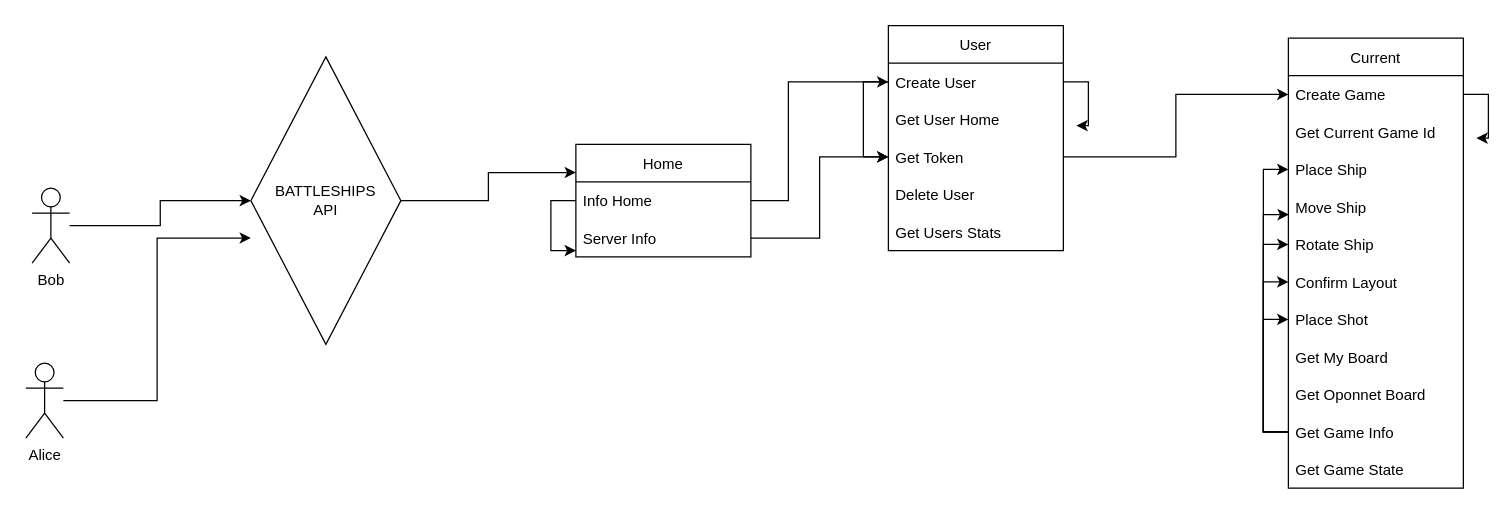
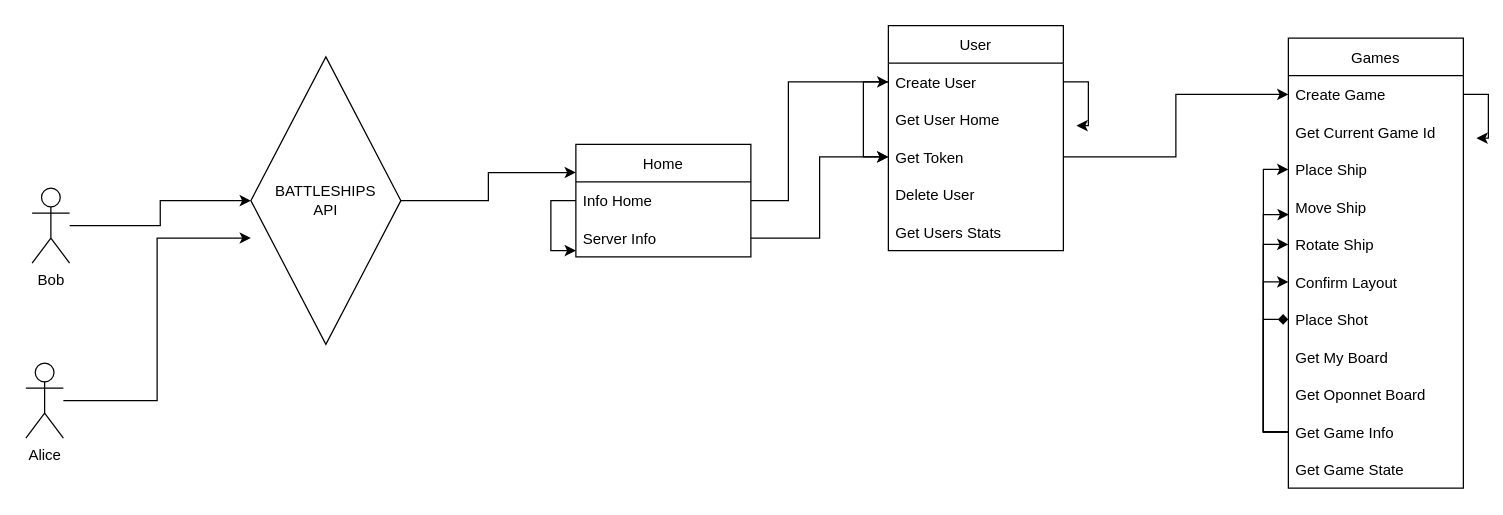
  <mxCell id="0" />
  <mxCell id="1" parent="0" />
  <mxCell id="2" style="edgeStyle=orthogonalEdgeStyle;rounded=0;orthogonalLoop=1;jettySize=auto;html=1;" edge="1" parent="1" source="3" target="5"><mxGeometry relative="1" as="geometry" /></mxCell>
  <mxCell id="3" value="Bob" style="shape=umlActor;verticalLabelPosition=bottom;verticalAlign=top;html=1;outlineConnect=0;" vertex="1" parent="1"><mxGeometry x="25" y="150" width="30" height="60" as="geometry" /></mxCell>
  <mxCell id="4" style="edgeStyle=orthogonalEdgeStyle;rounded=0;orthogonalLoop=1;jettySize=auto;html=1;entryX=0;entryY=0.25;entryDx=0;entryDy=0;" edge="1" parent="1" source="5" target="6"><mxGeometry relative="1" as="geometry" /></mxCell>
  <mxCell id="5" value="BATTLESHIPS &lt;br&gt;API" style="rhombus;whiteSpace=wrap;html=1;" vertex="1" parent="1"><mxGeometry x="200" y="45" width="120" height="230" as="geometry" /></mxCell>
  <mxCell id="6" value="Home" style="swimlane;fontStyle=0;childLayout=stackLayout;horizontal=1;startSize=30;horizontalStack=0;resizeParent=1;resizeParentMax=0;resizeLast=0;collapsible=1;marginBottom=0;" vertex="1" parent="1"><mxGeometry x="460" y="115" width="140" height="90" as="geometry" /></mxCell>
  <mxCell id="7" style="edgeStyle=orthogonalEdgeStyle;rounded=0;orthogonalLoop=1;jettySize=auto;html=1;entryX=0;entryY=0.833;entryDx=0;entryDy=0;entryPerimeter=0;" edge="1" parent="6" source="8" target="9"><mxGeometry relative="1" as="geometry" /></mxCell>
  <mxCell id="8" value="Info Home" style="text;strokeColor=none;fillColor=none;align=left;verticalAlign=middle;spacingLeft=4;spacingRight=4;overflow=hidden;points=[[0,0.5],[1,0.5]];portConstraint=eastwest;rotatable=0;" vertex="1" parent="6"><mxGeometry y="30" width="140" height="30" as="geometry" /></mxCell>
  <mxCell id="9" value="Server Info" style="text;strokeColor=none;fillColor=none;align=left;verticalAlign=middle;spacingLeft=4;spacingRight=4;overflow=hidden;points=[[0,0.5],[1,0.5]];portConstraint=eastwest;rotatable=0;" vertex="1" parent="6"><mxGeometry y="60" width="140" height="30" as="geometry" /></mxCell>
  <mxCell id="10" value="User" style="swimlane;fontStyle=0;childLayout=stackLayout;horizontal=1;startSize=30;horizontalStack=0;resizeParent=1;resizeParentMax=0;resizeLast=0;collapsible=1;marginBottom=0;" vertex="1" parent="1"><mxGeometry x="710" y="20" width="140" height="180" as="geometry" /></mxCell>
  <mxCell id="11" style="edgeStyle=orthogonalEdgeStyle;rounded=0;orthogonalLoop=1;jettySize=auto;html=1;entryX=0;entryY=0.5;entryDx=0;entryDy=0;" edge="1" parent="10" source="12" target="14"><mxGeometry relative="1" as="geometry" /></mxCell>
  <mxCell id="12" value="Create User" style="text;strokeColor=none;fillColor=none;align=left;verticalAlign=middle;spacingLeft=4;spacingRight=4;overflow=hidden;points=[[0,0.5],[1,0.5]];portConstraint=eastwest;rotatable=0;" vertex="1" parent="10"><mxGeometry y="30" width="140" height="30" as="geometry" /></mxCell>
  <mxCell id="13" value="Get User Home" style="text;strokeColor=none;fillColor=none;align=left;verticalAlign=middle;spacingLeft=4;spacingRight=4;overflow=hidden;points=[[0,0.5],[1,0.5]];portConstraint=eastwest;rotatable=0;" vertex="1" parent="10"><mxGeometry y="60" width="140" height="30" as="geometry" /></mxCell>
  <mxCell id="14" value="Get Token" style="text;strokeColor=none;fillColor=none;align=left;verticalAlign=middle;spacingLeft=4;spacingRight=4;overflow=hidden;points=[[0,0.5],[1,0.5]];portConstraint=eastwest;rotatable=0;" vertex="1" parent="10"><mxGeometry y="90" width="140" height="30" as="geometry" /></mxCell>
  <mxCell id="15" value="Delete User" style="text;strokeColor=none;fillColor=none;align=left;verticalAlign=middle;spacingLeft=4;spacingRight=4;overflow=hidden;points=[[0,0.5],[1,0.5]];portConstraint=eastwest;rotatable=0;" vertex="1" parent="10"><mxGeometry y="120" width="140" height="30" as="geometry" /></mxCell>
  <mxCell id="16" value="Get Users Stats" style="text;strokeColor=none;fillColor=none;align=left;verticalAlign=middle;spacingLeft=4;spacingRight=4;overflow=hidden;points=[[0,0.5],[1,0.5]];portConstraint=eastwest;rotatable=0;" vertex="1" parent="10"><mxGeometry y="150" width="140" height="30" as="geometry" /></mxCell>
- <mxCell id="17" value="Current" style="swimlane;fontStyle=0;childLayout=stackLayout;horizontal=1;startSize=30;horizontalStack=0;resizeParent=1;resizeParentMax=0;resizeLast=0;collapsible=1;marginBottom=0;" vertex="1" parent="1"><mxGeometry x="1030" y="30" width="140" height="360" as="geometry" /></mxCell>
+ <mxCell id="17" value="Games" style="swimlane;fontStyle=0;childLayout=stackLayout;horizontal=1;startSize=30;horizontalStack=0;resizeParent=1;resizeParentMax=0;resizeLast=0;collapsible=1;marginBottom=0;" vertex="1" parent="1"><mxGeometry x="1030" y="30" width="140" height="360" as="geometry" /></mxCell>
  <mxCell id="18" value="Create Game" style="text;strokeColor=none;fillColor=none;align=left;verticalAlign=middle;spacingLeft=4;spacingRight=4;overflow=hidden;points=[[0,0.5],[1,0.5]];portConstraint=eastwest;rotatable=0;" vertex="1" parent="17"><mxGeometry y="30" width="140" height="30" as="geometry" /></mxCell>
  <mxCell id="19" value="Get Current Game Id" style="text;strokeColor=none;fillColor=none;align=left;verticalAlign=middle;spacingLeft=4;spacingRight=4;overflow=hidden;points=[[0,0.5],[1,0.5]];portConstraint=eastwest;rotatable=0;" vertex="1" parent="17"><mxGeometry y="60" width="140" height="30" as="geometry" /></mxCell>
  <mxCell id="20" value="Place Ship" style="text;strokeColor=none;fillColor=none;align=left;verticalAlign=middle;spacingLeft=4;spacingRight=4;overflow=hidden;points=[[0,0.5],[1,0.5]];portConstraint=eastwest;rotatable=0;" vertex="1" parent="17"><mxGeometry y="90" width="140" height="30" as="geometry" /></mxCell>
  <mxCell id="21" value="Move Ship" style="text;strokeColor=none;fillColor=none;align=left;verticalAlign=middle;spacingLeft=4;spacingRight=4;overflow=hidden;points=[[0,0.5],[1,0.5]];portConstraint=eastwest;rotatable=0;" vertex="1" parent="17"><mxGeometry y="120" width="140" height="30" as="geometry" /></mxCell>
  <mxCell id="22" value="Rotate Ship" style="text;strokeColor=none;fillColor=none;align=left;verticalAlign=middle;spacingLeft=4;spacingRight=4;overflow=hidden;points=[[0,0.5],[1,0.5]];portConstraint=eastwest;rotatable=0;" vertex="1" parent="17"><mxGeometry y="150" width="140" height="30" as="geometry" /></mxCell>
  <mxCell id="23" value="Confirm Layout" style="text;strokeColor=none;fillColor=none;align=left;verticalAlign=middle;spacingLeft=4;spacingRight=4;overflow=hidden;points=[[0,0.5],[1,0.5]];portConstraint=eastwest;rotatable=0;" vertex="1" parent="17"><mxGeometry y="180" width="140" height="30" as="geometry" /></mxCell>
  <mxCell id="24" value="Place Shot" style="text;strokeColor=none;fillColor=none;align=left;verticalAlign=middle;spacingLeft=4;spacingRight=4;overflow=hidden;points=[[0,0.5],[1,0.5]];portConstraint=eastwest;rotatable=0;" vertex="1" parent="17"><mxGeometry y="210" width="140" height="30" as="geometry" /></mxCell>
  <mxCell id="25" value="Get My Board" style="text;strokeColor=none;fillColor=none;align=left;verticalAlign=middle;spacingLeft=4;spacingRight=4;overflow=hidden;points=[[0,0.5],[1,0.5]];portConstraint=eastwest;rotatable=0;" vertex="1" parent="17"><mxGeometry y="240" width="140" height="30" as="geometry" /></mxCell>
  <mxCell id="26" value="Get Oponnet Board" style="text;strokeColor=none;fillColor=none;align=left;verticalAlign=middle;spacingLeft=4;spacingRight=4;overflow=hidden;points=[[0,0.5],[1,0.5]];portConstraint=eastwest;rotatable=0;" vertex="1" parent="17"><mxGeometry y="270" width="140" height="30" as="geometry" /></mxCell>
  <mxCell id="27" style="edgeStyle=orthogonalEdgeStyle;rounded=0;orthogonalLoop=1;jettySize=auto;html=1;entryX=0;entryY=0.5;entryDx=0;entryDy=0;" edge="1" parent="17" source="32" target="20"><mxGeometry relative="1" as="geometry" /></mxCell>
  <mxCell id="28" style="edgeStyle=orthogonalEdgeStyle;rounded=0;orthogonalLoop=1;jettySize=auto;html=1;entryX=0.002;entryY=0.706;entryDx=0;entryDy=0;entryPerimeter=0;" edge="1" parent="17" source="32" target="21"><mxGeometry relative="1" as="geometry" /></mxCell>
  <mxCell id="29" style="edgeStyle=orthogonalEdgeStyle;rounded=0;orthogonalLoop=1;jettySize=auto;html=1;entryX=0;entryY=0.5;entryDx=0;entryDy=0;" edge="1" parent="17" source="32" target="22"><mxGeometry relative="1" as="geometry" /></mxCell>
  <mxCell id="30" style="edgeStyle=orthogonalEdgeStyle;rounded=0;orthogonalLoop=1;jettySize=auto;html=1;entryX=0;entryY=0.5;entryDx=0;entryDy=0;" edge="1" parent="17" source="32" target="23"><mxGeometry relative="1" as="geometry" /></mxCell>
- <mxCell id="31" style="edgeStyle=orthogonalEdgeStyle;rounded=0;orthogonalLoop=1;jettySize=auto;html=1;entryX=0;entryY=0.5;entryDx=0;entryDy=0;" edge="1" parent="17" source="32" target="24"><mxGeometry relative="1" as="geometry" /></mxCell>
+ <mxCell id="31" style="edgeStyle=orthogonalEdgeStyle;rounded=0;orthogonalLoop=1;jettySize=auto;html=1;entryX=0;entryY=0.5;entryDx=0;entryDy=0;endArrow=diamond;" edge="1" parent="17" source="32" target="24"><mxGeometry relative="1" as="geometry" /></mxCell>
  <mxCell id="32" value="Get Game Info" style="text;strokeColor=none;fillColor=none;align=left;verticalAlign=middle;spacingLeft=4;spacingRight=4;overflow=hidden;points=[[0,0.5],[1,0.5]];portConstraint=eastwest;rotatable=0;" vertex="1" parent="17"><mxGeometry y="300" width="140" height="30" as="geometry" /></mxCell>
  <mxCell id="33" value="Get Game State" style="text;strokeColor=none;fillColor=none;align=left;verticalAlign=middle;spacingLeft=4;spacingRight=4;overflow=hidden;points=[[0,0.5],[1,0.5]];portConstraint=eastwest;rotatable=0;" vertex="1" parent="17"><mxGeometry y="330" width="140" height="30" as="geometry" /></mxCell>
  <mxCell id="34" style="edgeStyle=orthogonalEdgeStyle;rounded=0;orthogonalLoop=1;jettySize=auto;html=1;" edge="1" parent="1" source="12"><mxGeometry relative="1" as="geometry"><mxPoint x="860" y="100" as="targetPoint" /></mxGeometry></mxCell>
  <mxCell id="35" style="edgeStyle=orthogonalEdgeStyle;rounded=0;orthogonalLoop=1;jettySize=auto;html=1;" edge="1" parent="1" source="18"><mxGeometry relative="1" as="geometry"><mxPoint x="1180" y="110" as="targetPoint" /></mxGeometry></mxCell>
  <mxCell id="36" style="edgeStyle=orthogonalEdgeStyle;rounded=0;orthogonalLoop=1;jettySize=auto;html=1;entryX=0;entryY=0.5;entryDx=0;entryDy=0;" edge="1" parent="1" source="14" target="18"><mxGeometry relative="1" as="geometry" /></mxCell>
  <mxCell id="37" style="edgeStyle=orthogonalEdgeStyle;rounded=0;orthogonalLoop=1;jettySize=auto;html=1;" edge="1" parent="1" source="8" target="12"><mxGeometry relative="1" as="geometry"><Array as="points"><mxPoint x="630" y="160" /><mxPoint x="630" y="65" /></Array></mxGeometry></mxCell>
  <mxCell id="38" style="edgeStyle=orthogonalEdgeStyle;rounded=0;orthogonalLoop=1;jettySize=auto;html=1;" edge="1" parent="1" source="9" target="14"><mxGeometry relative="1" as="geometry" /></mxCell>
  <mxCell id="39" style="edgeStyle=orthogonalEdgeStyle;rounded=0;orthogonalLoop=1;jettySize=auto;html=1;entryX=0;entryY=0.63;entryDx=0;entryDy=0;entryPerimeter=0;" edge="1" parent="1" source="40" target="5"><mxGeometry relative="1" as="geometry" /></mxCell>
  <mxCell id="40" value="Alice" style="shape=umlActor;verticalLabelPosition=bottom;verticalAlign=top;html=1;outlineConnect=0;" vertex="1" parent="1"><mxGeometry x="20" y="290" width="30" height="60" as="geometry" /></mxCell>
